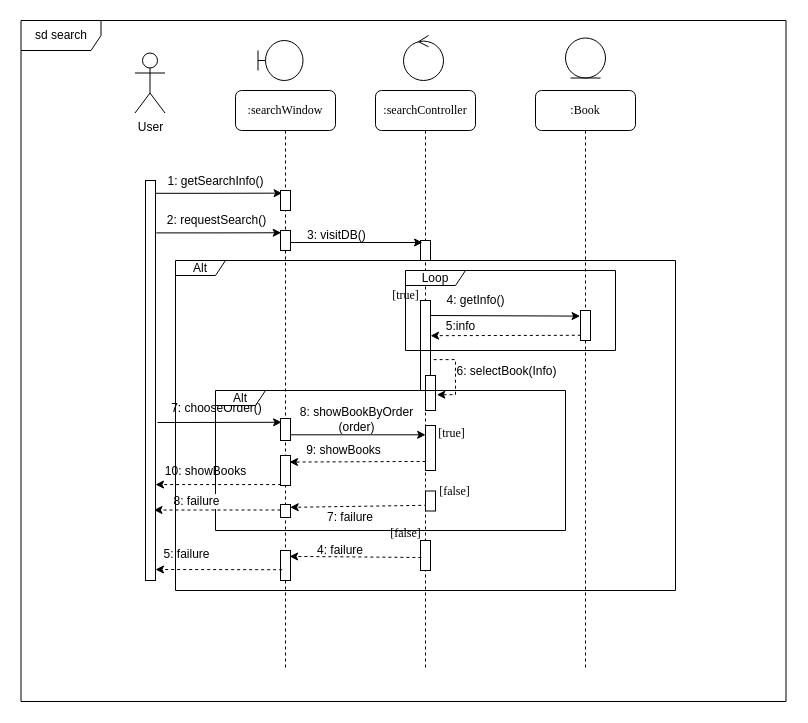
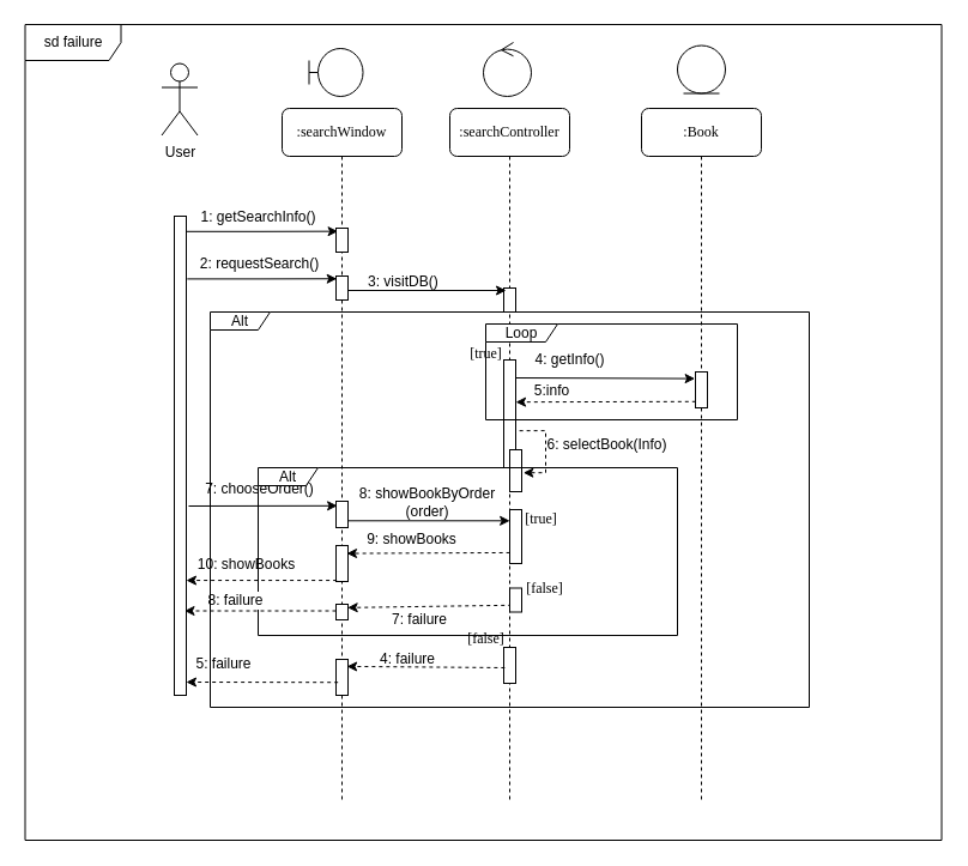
  <mxCell id="0" />
  <mxCell id="1" parent="0" />
  <mxCell id="2" value=":searchController" style="shape=umlLifeline;perimeter=lifelinePerimeter;whiteSpace=wrap;html=1;container=1;collapsible=0;recursiveResize=0;outlineConnect=0;rounded=1;shadow=0;comic=0;labelBackgroundColor=none;strokeColor=#000000;strokeWidth=1;fillColor=#FFFFFF;fontFamily=Verdana;fontSize=12;fontColor=#000000;align=center;" parent="1" vertex="1"><mxGeometry x="375" y="90" width="100" height="580" as="geometry" /></mxCell>
  <mxCell id="3" value="" style="html=1;points=[];perimeter=orthogonalPerimeter;rounded=0;shadow=0;comic=0;labelBackgroundColor=none;strokeColor=#000000;strokeWidth=1;fillColor=#FFFFFF;fontFamily=Verdana;fontSize=12;fontColor=#000000;align=center;" parent="2" vertex="1"><mxGeometry x="45" y="150" width="10" height="20" as="geometry" /></mxCell>
  <mxCell id="4" style="edgeStyle=orthogonalEdgeStyle;rounded=0;orthogonalLoop=1;jettySize=auto;html=1;dashed=1;exitX=1.313;exitY=0.657;exitDx=0;exitDy=0;exitPerimeter=0;entryX=1.133;entryY=0.548;entryDx=0;entryDy=0;entryPerimeter=0;" parent="2" source="6" target="8" edge="1"><mxGeometry relative="1" as="geometry"><mxPoint x="80" y="310" as="targetPoint" /><Array as="points"><mxPoint x="80" y="269" /><mxPoint x="80" y="304" /></Array></mxGeometry></mxCell>
  <mxCell id="5" value="6: selectBook(Info)" style="text;html=1;resizable=0;points=[];align=center;verticalAlign=middle;labelBackgroundColor=#ffffff;" parent="4" vertex="1" connectable="0"><mxGeometry x="-0.422" y="-8" relative="1" as="geometry"><mxPoint x="58" y="11" as="offset" /></mxGeometry></mxCell>
  <mxCell id="6" value="[true]" style="html=1;points=[];perimeter=orthogonalPerimeter;rounded=0;shadow=0;comic=0;labelBackgroundColor=none;strokeColor=#000000;strokeWidth=1;fillColor=#FFFFFF;fontFamily=Verdana;fontSize=12;fontColor=#000000;align=center;spacingTop=-100;spacingLeft=-40;" parent="2" vertex="1"><mxGeometry x="45" y="210" width="10" height="90" as="geometry" /></mxCell>
  <mxCell id="7" value="[false]" style="html=1;points=[];perimeter=orthogonalPerimeter;rounded=0;shadow=0;comic=0;labelBackgroundColor=none;strokeColor=#000000;strokeWidth=1;fillColor=#FFFFFF;fontFamily=Verdana;fontSize=12;fontColor=#000000;align=center;spacingTop=-44;spacingLeft=-40;" parent="2" vertex="1"><mxGeometry x="45" y="450" width="10" height="30" as="geometry" /></mxCell>
  <mxCell id="8" value="" style="html=1;points=[];perimeter=orthogonalPerimeter;rounded=0;shadow=0;comic=0;labelBackgroundColor=none;strokeColor=#000000;strokeWidth=1;fillColor=#FFFFFF;fontFamily=Verdana;fontSize=12;fontColor=#000000;align=center;" parent="2" vertex="1"><mxGeometry x="50" y="285" width="10" height="35" as="geometry" /></mxCell>
  <mxCell id="9" value="[true]" style="html=1;points=[];perimeter=orthogonalPerimeter;rounded=0;shadow=0;comic=0;labelBackgroundColor=none;strokeColor=#000000;strokeWidth=1;fillColor=#FFFFFF;fontFamily=Verdana;fontSize=12;fontColor=#000000;align=center;spacingTop=-30;spacingLeft=42;" parent="2" vertex="1"><mxGeometry x="50" y="335" width="10" height="45" as="geometry" /></mxCell>
  <mxCell id="10" value=":Book" style="shape=umlLifeline;perimeter=lifelinePerimeter;whiteSpace=wrap;html=1;container=1;collapsible=0;recursiveResize=0;outlineConnect=0;rounded=1;shadow=0;comic=0;labelBackgroundColor=none;strokeColor=#000000;strokeWidth=1;fillColor=#FFFFFF;fontFamily=Verdana;fontSize=12;fontColor=#000000;align=center;" parent="1" vertex="1"><mxGeometry x="535" y="90" width="100" height="580" as="geometry" /></mxCell>
  <mxCell id="11" value="" style="html=1;points=[];perimeter=orthogonalPerimeter;rounded=0;shadow=0;comic=0;labelBackgroundColor=none;strokeColor=#000000;strokeWidth=1;fillColor=#FFFFFF;fontFamily=Verdana;fontSize=12;fontColor=#000000;align=center;" parent="10" vertex="1"><mxGeometry x="45" y="220" width="10" height="30" as="geometry" /></mxCell>
  <mxCell id="12" value=":searchWindow" style="shape=umlLifeline;perimeter=lifelinePerimeter;whiteSpace=wrap;html=1;container=1;collapsible=0;recursiveResize=0;outlineConnect=0;rounded=1;shadow=0;comic=0;labelBackgroundColor=none;strokeColor=#000000;strokeWidth=1;fillColor=#FFFFFF;fontFamily=Verdana;fontSize=12;fontColor=#000000;align=center;" parent="1" vertex="1"><mxGeometry x="235" y="90" width="100" height="580" as="geometry" /></mxCell>
  <mxCell id="13" value="" style="html=1;points=[];perimeter=orthogonalPerimeter;rounded=0;shadow=0;comic=0;labelBackgroundColor=none;strokeColor=#000000;strokeWidth=1;fillColor=#FFFFFF;fontFamily=Verdana;fontSize=12;fontColor=#000000;align=center;" parent="12" vertex="1"><mxGeometry x="45" y="100" width="10" height="20" as="geometry" /></mxCell>
  <mxCell id="14" value="" style="html=1;points=[];perimeter=orthogonalPerimeter;rounded=0;shadow=0;comic=0;labelBackgroundColor=none;strokeColor=#000000;strokeWidth=1;fillColor=#FFFFFF;fontFamily=Verdana;fontSize=12;fontColor=#000000;align=center;" parent="12" vertex="1"><mxGeometry x="45" y="328" width="10" height="22" as="geometry" /></mxCell>
  <mxCell id="15" value="" style="html=1;points=[];perimeter=orthogonalPerimeter;rounded=0;shadow=0;comic=0;labelBackgroundColor=none;strokeColor=#000000;strokeWidth=1;fillColor=#FFFFFF;fontFamily=Verdana;fontSize=12;fontColor=#000000;align=center;" parent="12" vertex="1"><mxGeometry x="45" y="140" width="10" height="20" as="geometry" /></mxCell>
  <mxCell id="16" value="" style="html=1;points=[];perimeter=orthogonalPerimeter;rounded=0;shadow=0;comic=0;labelBackgroundColor=none;strokeColor=#000000;strokeWidth=1;fillColor=#FFFFFF;fontFamily=Verdana;fontSize=12;fontColor=#000000;align=center;" parent="12" vertex="1"><mxGeometry x="45" y="460" width="10" height="30" as="geometry" /></mxCell>
  <mxCell id="17" value="" style="html=1;points=[];perimeter=orthogonalPerimeter;rounded=0;shadow=0;comic=0;labelBackgroundColor=none;strokeColor=#000000;strokeWidth=1;fillColor=#FFFFFF;fontFamily=Verdana;fontSize=12;fontColor=#000000;align=center;" parent="12" vertex="1"><mxGeometry x="45" y="414" width="10" height="13" as="geometry" /></mxCell>
  <mxCell id="18" value="" style="html=1;points=[];perimeter=orthogonalPerimeter;rounded=0;shadow=0;comic=0;labelBackgroundColor=none;strokeColor=#000000;strokeWidth=1;fillColor=#FFFFFF;fontFamily=Verdana;fontSize=12;fontColor=#000000;align=center;" parent="12" vertex="1"><mxGeometry x="45" y="365" width="10" height="30" as="geometry" /></mxCell>
  <mxCell id="19" value="User" style="shape=umlActor;verticalLabelPosition=bottom;labelBackgroundColor=#ffffff;verticalAlign=top;html=1;outlineConnect=0;" parent="1" vertex="1"><mxGeometry x="134.5" y="52.5" width="30" height="60" as="geometry" /></mxCell>
  <mxCell id="20" value="" style="shape=umlBoundary;whiteSpace=wrap;html=1;" parent="1" vertex="1"><mxGeometry x="257.5" y="40" width="45" height="40" as="geometry" /></mxCell>
  <mxCell id="21" value="" style="ellipse;shape=umlEntity;whiteSpace=wrap;html=1;" parent="1" vertex="1"><mxGeometry x="565" y="37.5" width="40" height="40" as="geometry" /></mxCell>
  <mxCell id="22" value="" style="ellipse;shape=umlControl;whiteSpace=wrap;html=1;" parent="1" vertex="1"><mxGeometry x="403" y="35" width="40" height="45" as="geometry" /></mxCell>
  <mxCell id="23" style="edgeStyle=orthogonalEdgeStyle;rounded=0;orthogonalLoop=1;jettySize=auto;html=1;entryX=0.159;entryY=0.132;entryDx=0;entryDy=0;entryPerimeter=0;exitX=0.905;exitY=0.032;exitDx=0;exitDy=0;exitPerimeter=0;" parent="1" source="29" target="13" edge="1"><mxGeometry relative="1" as="geometry" /></mxCell>
  <mxCell id="24" value="1: getSearchInfo()" style="text;html=1;resizable=0;points=[];align=center;verticalAlign=middle;labelBackgroundColor=#ffffff;" parent="23" vertex="1" connectable="0"><mxGeometry x="0.303" y="1" relative="1" as="geometry"><mxPoint x="-22" y="-11.5" as="offset" /></mxGeometry></mxCell>
  <mxCell id="25" style="rounded=0;orthogonalLoop=1;jettySize=auto;html=1;entryX=0.107;entryY=0.172;entryDx=0;entryDy=0;entryPerimeter=0;" parent="1" target="14" edge="1"><mxGeometry relative="1" as="geometry"><mxPoint x="157" y="422" as="sourcePoint" /></mxGeometry></mxCell>
  <mxCell id="26" value="&lt;div style=&quot;text-align: center&quot;&gt;7: chooseOrder()&lt;/div&gt;" style="text;html=1;resizable=0;points=[];align=center;verticalAlign=middle;labelBackgroundColor=#ffffff;" parent="25" vertex="1" connectable="0"><mxGeometry x="0.302" relative="1" as="geometry"><mxPoint x="-22.5" y="-14" as="offset" /></mxGeometry></mxCell>
  <mxCell id="27" style="edgeStyle=orthogonalEdgeStyle;rounded=0;orthogonalLoop=1;jettySize=auto;html=1;entryX=0.071;entryY=0.112;entryDx=0;entryDy=0;entryPerimeter=0;exitX=1.08;exitY=0.131;exitDx=0;exitDy=0;exitPerimeter=0;" parent="1" source="29" target="15" edge="1"><mxGeometry relative="1" as="geometry" /></mxCell>
  <mxCell id="28" value="2: requestSearch()" style="text;html=1;resizable=0;points=[];align=center;verticalAlign=middle;labelBackgroundColor=#ffffff;" parent="27" vertex="1" connectable="0"><mxGeometry x="-0.204" relative="1" as="geometry"><mxPoint x="10" y="-12.5" as="offset" /></mxGeometry></mxCell>
  <mxCell id="29" value="" style="html=1;points=[];perimeter=orthogonalPerimeter;rounded=0;shadow=0;comic=0;labelBackgroundColor=none;strokeColor=#000000;strokeWidth=1;fillColor=#FFFFFF;fontFamily=Verdana;fontSize=12;fontColor=#000000;align=center;" parent="1" vertex="1"><mxGeometry x="145" y="180" width="10" height="400" as="geometry" /></mxCell>
  <mxCell id="30" style="edgeStyle=orthogonalEdgeStyle;rounded=0;orthogonalLoop=1;jettySize=auto;html=1;" parent="1" edge="1"><mxGeometry relative="1" as="geometry"><mxPoint x="290" y="242" as="sourcePoint" /><mxPoint x="422" y="242" as="targetPoint" /></mxGeometry></mxCell>
  <mxCell id="31" value="3: visitDB()" style="text;html=1;resizable=0;points=[];autosize=1;align=left;verticalAlign=top;spacingTop=-4;" parent="1" vertex="1"><mxGeometry x="305" y="225" width="70" height="10" as="geometry" /></mxCell>
  <mxCell id="32" style="rounded=0;orthogonalLoop=1;jettySize=auto;html=1;entryX=-0.039;entryY=0.187;entryDx=0;entryDy=0;entryPerimeter=0;" parent="1" target="11" edge="1"><mxGeometry relative="1" as="geometry"><mxPoint x="430" y="315" as="sourcePoint" /></mxGeometry></mxCell>
  <mxCell id="33" value="4: getInfo()" style="text;html=1;resizable=0;points=[];align=center;verticalAlign=middle;labelBackgroundColor=#ffffff;" parent="32" vertex="1" connectable="0"><mxGeometry x="-0.158" y="1" relative="1" as="geometry"><mxPoint x="-18.5" y="-14.5" as="offset" /></mxGeometry></mxCell>
  <mxCell id="34" style="rounded=0;orthogonalLoop=1;jettySize=auto;html=1;exitX=0.032;exitY=0.826;exitDx=0;exitDy=0;exitPerimeter=0;entryX=1.005;entryY=0.391;entryDx=0;entryDy=0;entryPerimeter=0;dashed=1;" parent="1" source="11" target="6" edge="1"><mxGeometry relative="1" as="geometry"><mxPoint x="445" y="350" as="targetPoint" /></mxGeometry></mxCell>
  <mxCell id="35" value="5:info" style="text;html=1;resizable=0;points=[];align=center;verticalAlign=middle;labelBackgroundColor=#ffffff;spacingLeft=9;" parent="34" vertex="1" connectable="0"><mxGeometry x="-0.124" y="-3" relative="1" as="geometry"><mxPoint x="-59.5" y="-6.5" as="offset" /></mxGeometry></mxCell>
  <mxCell id="36" style="rounded=0;orthogonalLoop=1;jettySize=auto;html=1;exitX=1.02;exitY=0.741;exitDx=0;exitDy=0;exitPerimeter=0;entryX=0.013;entryY=0.207;entryDx=0;entryDy=0;entryPerimeter=0;" parent="1" source="14" target="9" edge="1"><mxGeometry relative="1" as="geometry"><mxPoint x="395" y="360" as="targetPoint" /></mxGeometry></mxCell>
  <mxCell id="37" value="8: showBookByOrder&lt;br&gt;(order)" style="text;html=1;resizable=0;points=[];align=center;verticalAlign=middle;labelBackgroundColor=#ffffff;" parent="36" vertex="1" connectable="0"><mxGeometry x="-0.17" relative="1" as="geometry"><mxPoint x="9.5" y="-16" as="offset" /></mxGeometry></mxCell>
  <mxCell id="38" style="rounded=0;orthogonalLoop=1;jettySize=auto;html=1;exitX=0.063;exitY=0.969;exitDx=0;exitDy=0;exitPerimeter=0;dashed=1;" parent="1" source="18" target="29" edge="1"><mxGeometry relative="1" as="geometry" /></mxCell>
  <mxCell id="39" value="10: showBooks" style="text;html=1;resizable=0;points=[];align=center;verticalAlign=middle;labelBackgroundColor=#ffffff;" parent="38" vertex="1" connectable="0"><mxGeometry x="-0.168" y="-1" relative="1" as="geometry"><mxPoint x="-24" y="-13" as="offset" /></mxGeometry></mxCell>
  <mxCell id="40" style="rounded=0;orthogonalLoop=1;jettySize=auto;html=1;entryX=0.901;entryY=0.219;entryDx=0;entryDy=0;entryPerimeter=0;exitX=0.013;exitY=0.799;exitDx=0;exitDy=0;exitPerimeter=0;dashed=1;" parent="1" source="9" target="18" edge="1"><mxGeometry relative="1" as="geometry" /></mxCell>
  <mxCell id="41" value="9: showBooks" style="text;html=1;resizable=0;points=[];align=center;verticalAlign=middle;labelBackgroundColor=#ffffff;" parent="40" vertex="1" connectable="0"><mxGeometry x="-0.27" y="2" relative="1" as="geometry"><mxPoint x="-32.5" y="-13.5" as="offset" /></mxGeometry></mxCell>
  <mxCell id="42" style="rounded=0;orthogonalLoop=1;jettySize=auto;html=1;exitX=0.087;exitY=0.566;exitDx=0;exitDy=0;exitPerimeter=0;dashed=1;entryX=0.913;entryY=0.197;entryDx=0;entryDy=0;entryPerimeter=0;" parent="1" source="7" target="16" edge="1"><mxGeometry relative="1" as="geometry"><mxPoint x="290" y="541" as="targetPoint" /></mxGeometry></mxCell>
  <mxCell id="43" style="rounded=0;orthogonalLoop=1;jettySize=auto;html=1;exitX=0.167;exitY=0.641;exitDx=0;exitDy=0;exitPerimeter=0;dashed=1;" parent="1" source="16" edge="1"><mxGeometry relative="1" as="geometry"><mxPoint x="155" y="569" as="targetPoint" /></mxGeometry></mxCell>
  <mxCell id="44" value="5: failure" style="text;html=1;resizable=0;points=[];align=center;verticalAlign=middle;labelBackgroundColor=#ffffff;" parent="43" vertex="1" connectable="0"><mxGeometry x="0.319" y="-3" relative="1" as="geometry"><mxPoint x="-12" y="-13" as="offset" /></mxGeometry></mxCell>
  <mxCell id="45" value="4: failure" style="text;html=1;resizable=0;points=[];autosize=1;align=left;verticalAlign=top;spacingTop=-4;" parent="1" vertex="1"><mxGeometry x="315" y="540" width="60" height="10" as="geometry" /></mxCell>
  <mxCell id="46" value="Alt" style="shape=umlFrame;whiteSpace=wrap;html=1;align=center;width=50;height=15;" parent="1" vertex="1"><mxGeometry x="215" y="390" width="350" height="140" as="geometry" /></mxCell>
  <mxCell id="47" style="rounded=0;orthogonalLoop=1;jettySize=auto;html=1;entryX=0.967;entryY=0.218;entryDx=0;entryDy=0;entryPerimeter=0;dashed=1;exitX=0.173;exitY=0.715;exitDx=0;exitDy=0;exitPerimeter=0;" parent="1" source="48" target="17" edge="1"><mxGeometry relative="1" as="geometry" /></mxCell>
  <mxCell id="48" value="[false]" style="html=1;points=[];perimeter=orthogonalPerimeter;rounded=0;shadow=0;comic=0;labelBackgroundColor=none;strokeColor=#000000;strokeWidth=1;fillColor=#FFFFFF;fontFamily=Verdana;fontSize=12;fontColor=#000000;align=center;spacingTop=-20;spacingLeft=47;" parent="1" vertex="1"><mxGeometry x="425" y="490.5" width="10" height="20" as="geometry" /></mxCell>
  <mxCell id="49" value="7: failure" style="text;html=1;resizable=0;points=[];autosize=1;align=left;verticalAlign=top;spacingTop=-4;" parent="1" vertex="1"><mxGeometry x="325" y="507" width="60" height="10" as="geometry" /></mxCell>
  <mxCell id="50" style="rounded=0;orthogonalLoop=1;jettySize=auto;html=1;exitX=0.167;exitY=0.641;exitDx=0;exitDy=0;exitPerimeter=0;dashed=1;" parent="1" edge="1"><mxGeometry relative="1" as="geometry"><mxPoint x="280" y="509.5" as="sourcePoint" /><mxPoint x="153.5" y="509.5" as="targetPoint" /></mxGeometry></mxCell>
  <mxCell id="51" value="8: failure" style="text;html=1;resizable=0;points=[];align=center;verticalAlign=middle;labelBackgroundColor=#ffffff;" parent="50" vertex="1" connectable="0"><mxGeometry x="0.319" y="-3" relative="1" as="geometry"><mxPoint x="-1.5" y="-6" as="offset" /></mxGeometry></mxCell>
  <mxCell id="52" value="Alt" style="shape=umlFrame;whiteSpace=wrap;html=1;align=center;width=50;height=15;" parent="1" vertex="1"><mxGeometry x="175" y="260" width="500" height="330" as="geometry" /></mxCell>
  <mxCell id="53" value="Loop" style="shape=umlFrame;whiteSpace=wrap;html=1;align=center;width=60;height=15;" parent="1" vertex="1"><mxGeometry x="405" y="270" width="210" height="80" as="geometry" /></mxCell>
- <mxCell id="54" value="sd search" style="shape=umlFrame;whiteSpace=wrap;html=1;align=center;width=80;height=30;" parent="1" vertex="1"><mxGeometry x="20.5" y="20" width="765" height="681" as="geometry" /></mxCell>
+ <mxCell id="54" value="sd failure" style="shape=umlFrame;whiteSpace=wrap;html=1;align=center;width=80;height=30;" parent="1" vertex="1"><mxGeometry x="20.5" y="20" width="765" height="681" as="geometry" /></mxCell>
